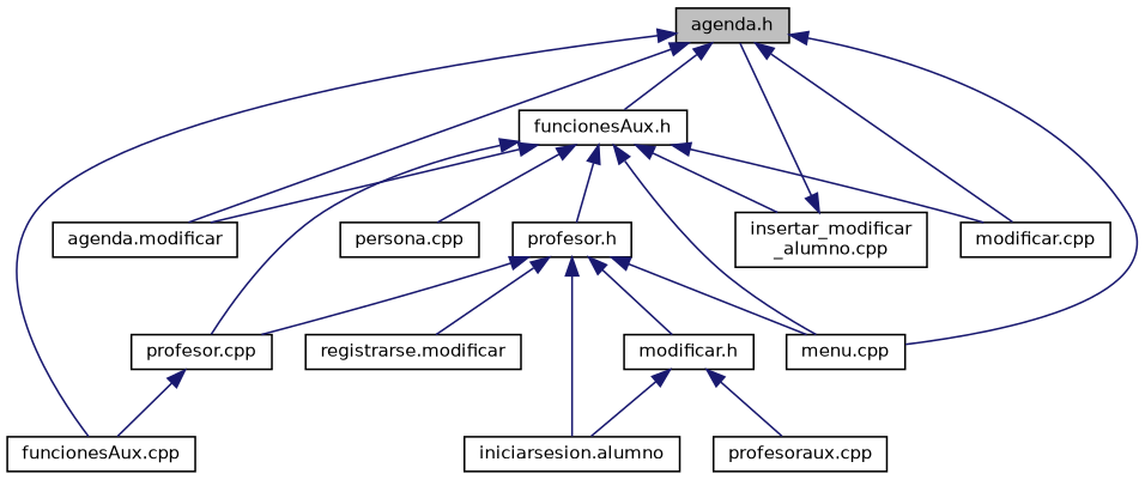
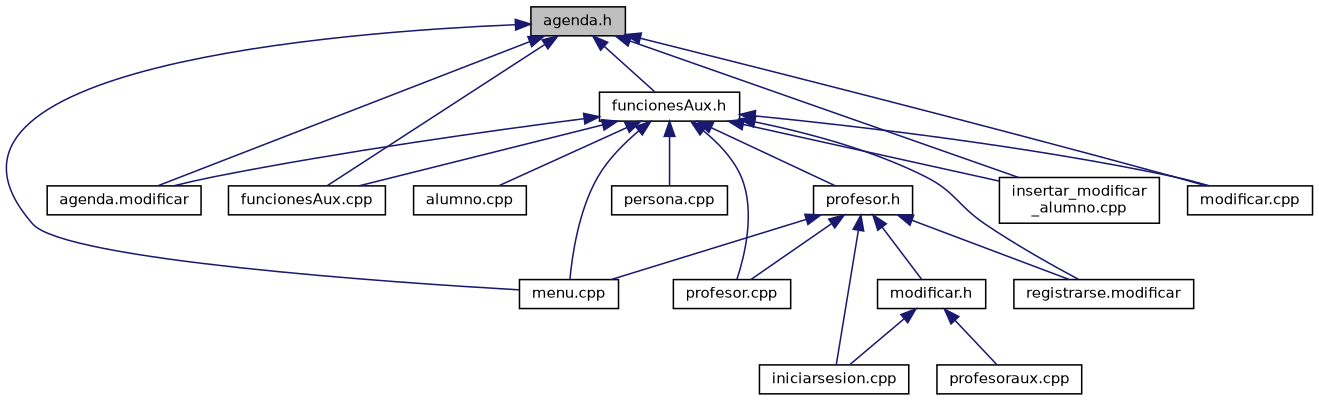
  digraph {
    node [color=black fillcolor=white fontname=Helvetica fontsize=10 shape=record style=filled]
    edge [color=midnightblue dir=back fontname=Helvetica fontsize=10 labelfontname=Helvetica labelfontsize=10 style=solid]
    n1 [fillcolor=grey75 fontcolor=black height=0.2 label="agenda.h" width=0.4]
    n2 [height=0.2 label="agenda.modificar" width=0.4]
    n3 [height=0.2 label="funcionesAux.h" width=0.4]
    n4 [height=0.2 label="funcionesAux.cpp" width=0.4]
    n5 [height=0.2 label="menu.cpp" width=0.4]
    n6 [height=0.2 label="insertar_modificar\l_alumno.cpp" width=0.4]
    n7 [height=0.2 label="modificar.cpp" width=0.4]
+   n8 [height=0.2 label="alumno.cpp" width=0.4]
    n9 [height=0.2 label="profesor.h" width=0.4]
    n10 [height=0.2 label="profesor.cpp" width=0.4]
    n11 [height=0.2 label="registrarse.modificar" width=0.4]
    n12 [height=0.2 label="persona.cpp" width=0.4]
-   n13 [height=0.2 label="iniciarsesion.alumno" width=0.4]
+   n13 [height=0.2 label="iniciarsesion.cpp" width=0.4]
    n14 [height=0.2 label="modificar.h" width=0.4]
    n15 [height=0.2 label="profesoraux.cpp" width=0.4]
    n1 -> n2
    n1 -> n3
    n1 -> n4
    n1 -> n5
-   n6 -> n1
+   n1 -> n6
    n1 -> n7
    n3 -> n2
-   n10 -> n4
+   n3 -> n4
    n3 -> n5
    n3 -> n6
    n3 -> n7
+   n3 -> n8
    n3 -> n9
    n3 -> n10
+   n3 -> n11
    n3 -> n12
    n9 -> n5
    n9 -> n10
    n9 -> n11
    n9 -> n13
    n9 -> n14
    n14 -> n13
    n14 -> n15
  }
